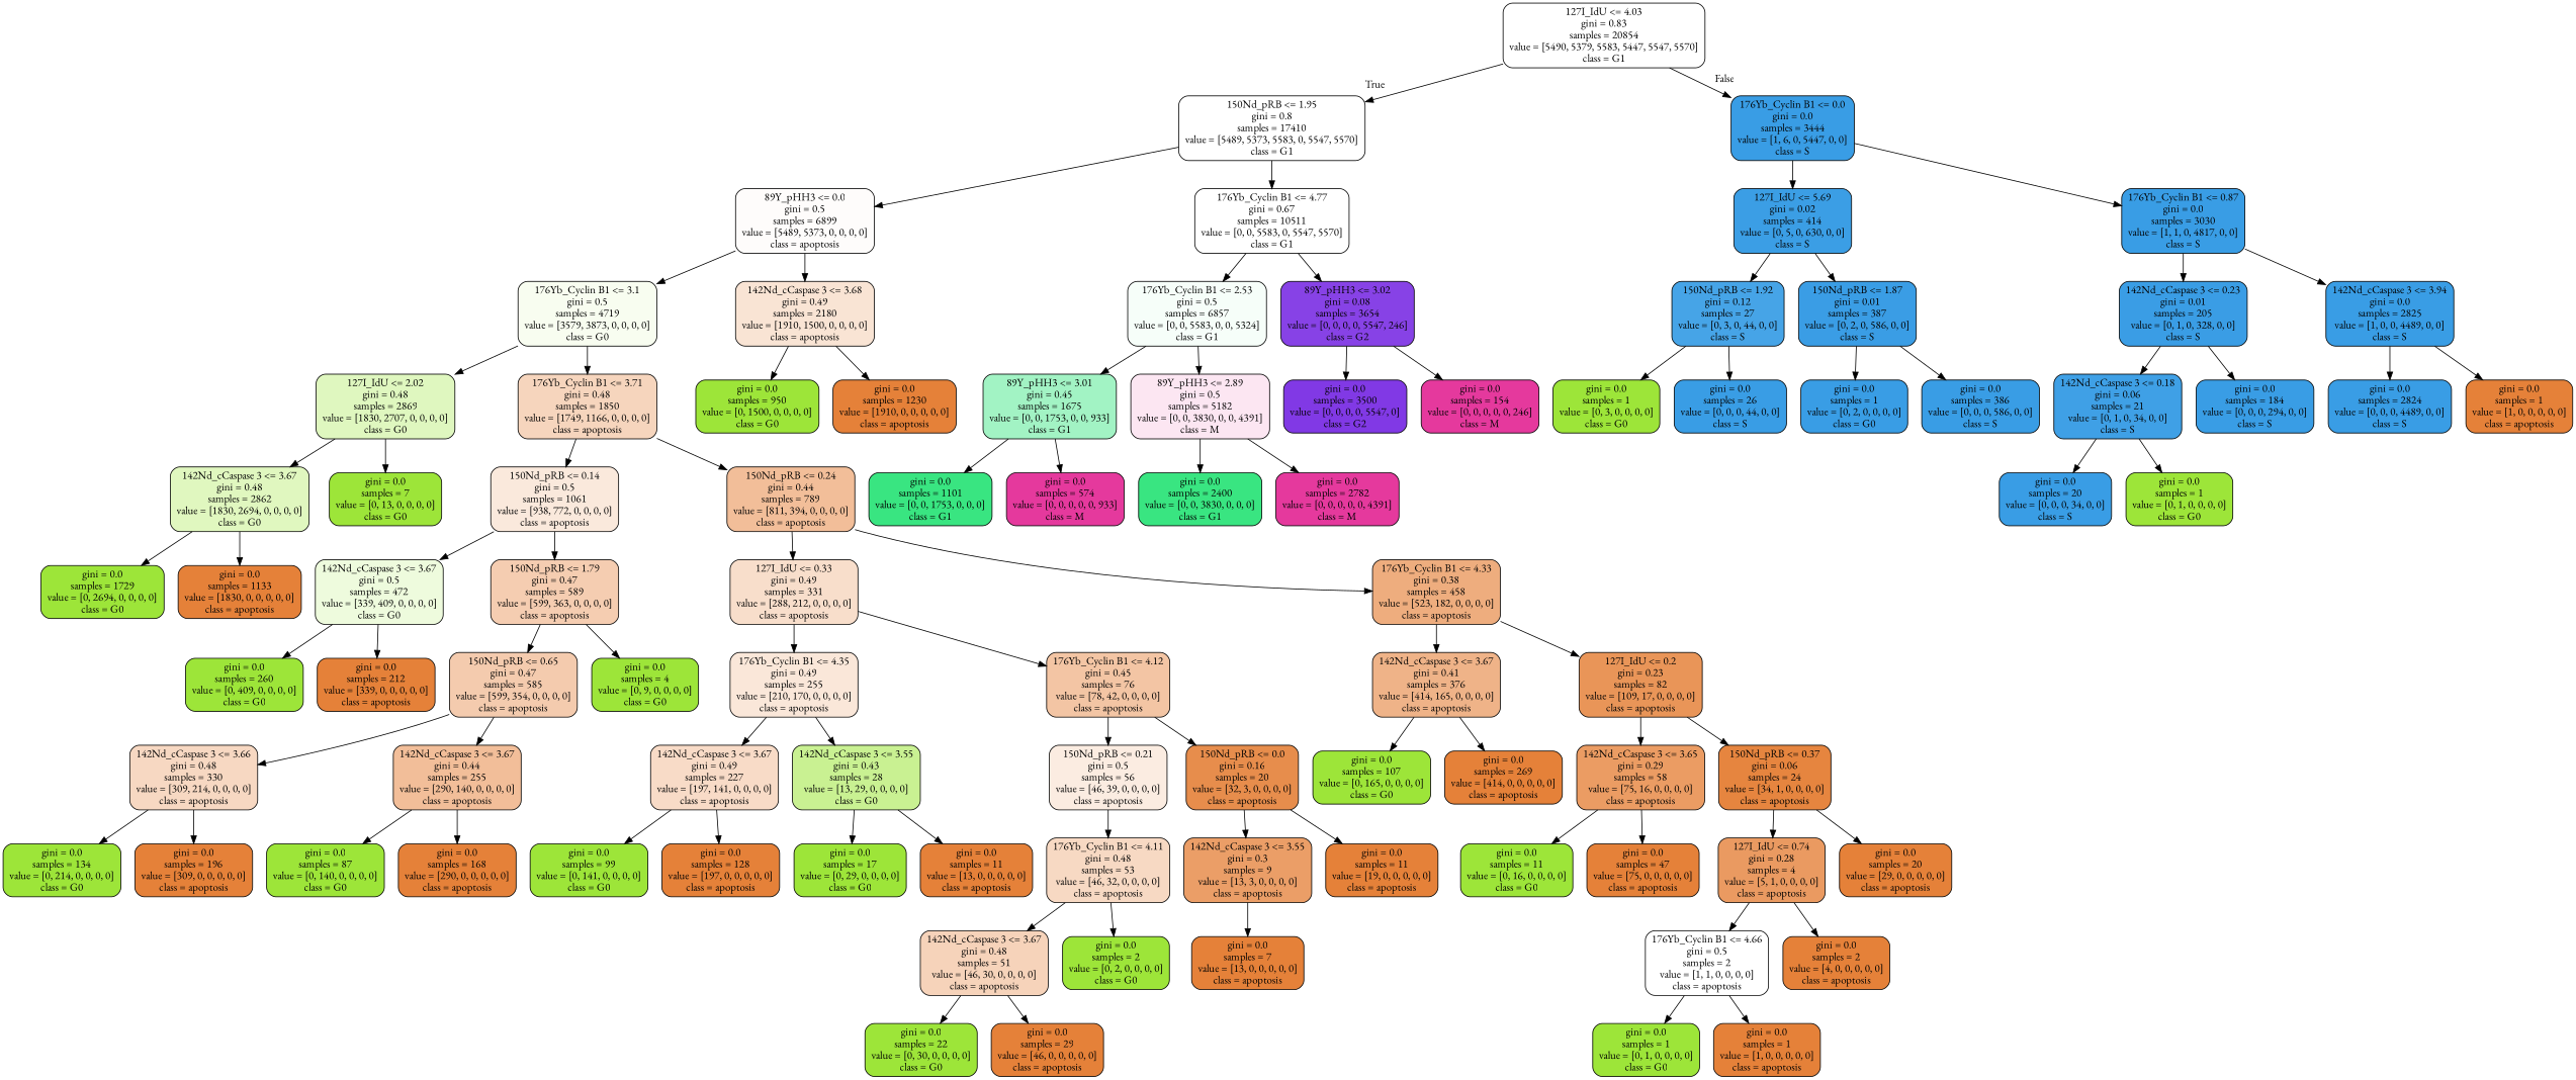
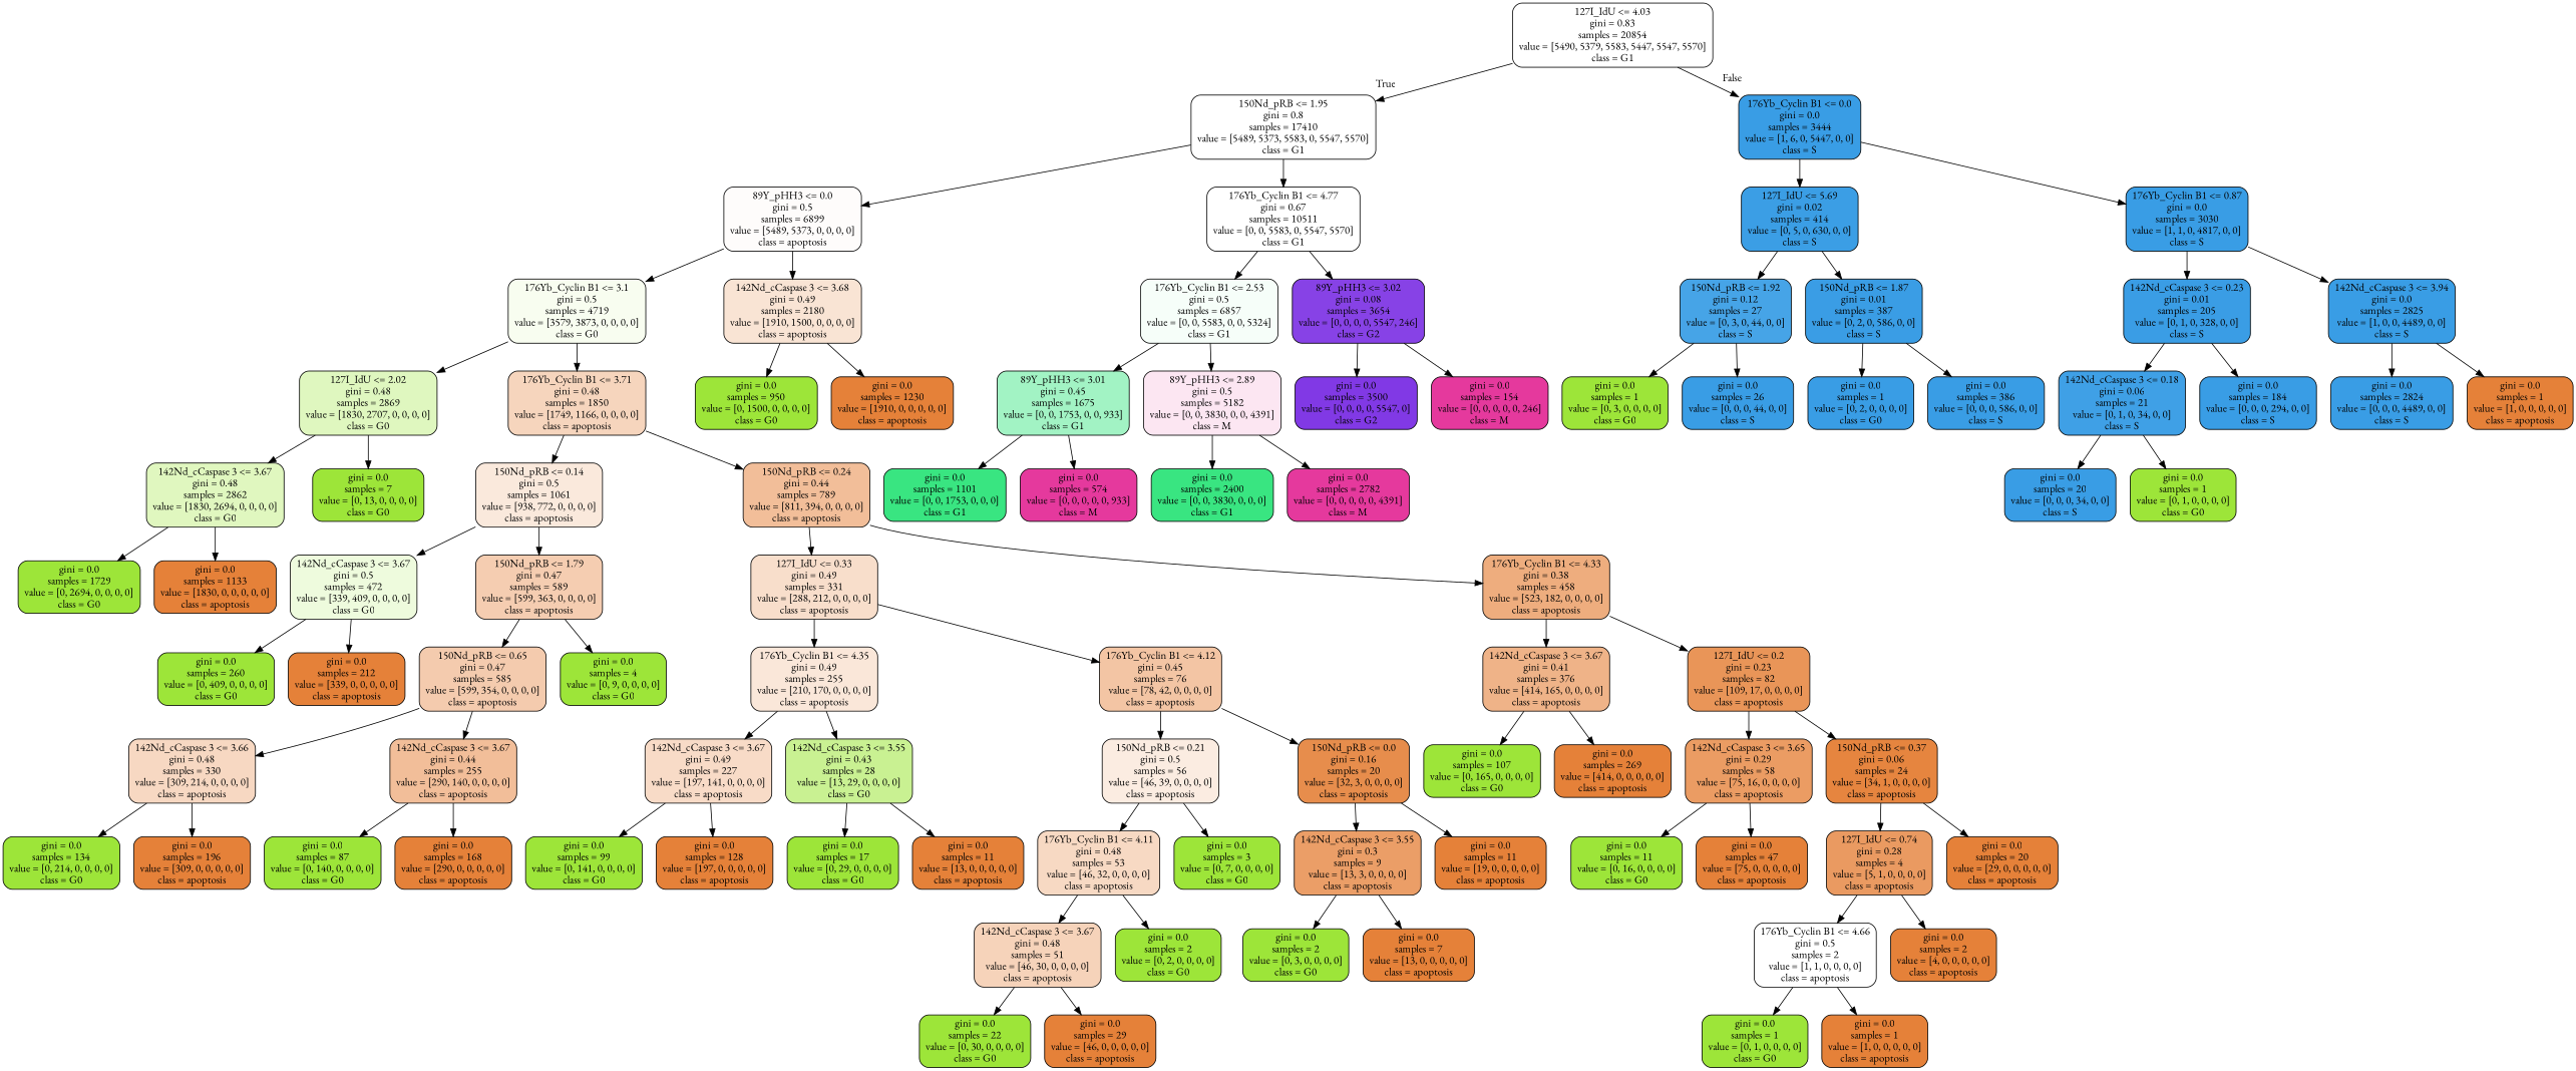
  digraph {
    fontname="EB Garamond"
    node [color=black fillcolor="#9de539" fontname="EB Garamond" shape=box style="filled, rounded"]
    edge [fontname="EB Garamond"]
    n1 [fillcolor="#ffffff" label="127I_IdU <= 4.03\ngini = 0.83\nsamples = 20854\nvalue = [5490, 5379, 5583, 5447, 5547, 5570]\nclass = G1"]
    n2 [fillcolor="#ffffff" label="150Nd_pRB <= 1.95\ngini = 0.8\nsamples = 17410\nvalue = [5489, 5373, 5583, 0, 5547, 5570]\nclass = G1"]
    n3 [fillcolor="#399de5" label="176Yb_Cyclin B1 <= 0.0\ngini = 0.0\nsamples = 3444\nvalue = [1, 6, 0, 5447, 0, 0]\nclass = S"]
    n4 [fillcolor="#fefcfb" label="89Y_pHH3 <= 0.0\ngini = 0.5\nsamples = 6899\nvalue = [5489, 5373, 0, 0, 0, 0]\nclass = apoptosis"]
    n5 [fillcolor="#ffffff" label="176Yb_Cyclin B1 <= 4.77\ngini = 0.67\nsamples = 10511\nvalue = [0, 0, 5583, 0, 5547, 5570]\nclass = G1"]
    n6 [fillcolor="#3b9ee5" label="127I_IdU <= 5.69\ngini = 0.02\nsamples = 414\nvalue = [0, 5, 0, 630, 0, 0]\nclass = S"]
    n7 [fillcolor="#399de5" label="176Yb_Cyclin B1 <= 0.87\ngini = 0.0\nsamples = 3030\nvalue = [1, 1, 0, 4817, 0, 0]\nclass = S"]
    n8 [fillcolor="#f8fdf0" label="176Yb_Cyclin B1 <= 3.1\ngini = 0.5\nsamples = 4719\nvalue = [3579, 3873, 0, 0, 0, 0]\nclass = G0"]
    n9 [fillcolor="#f9e4d4" label="142Nd_cCaspase 3 <= 3.68\ngini = 0.49\nsamples = 2180\nvalue = [1910, 1500, 0, 0, 0, 0]\nclass = apoptosis"]
    n10 [fillcolor="#f6fef9" label="176Yb_Cyclin B1 <= 2.53\ngini = 0.5\nsamples = 6857\nvalue = [0, 0, 5583, 0, 0, 5324]\nclass = G1"]
    n11 [fillcolor="#8742e6" label="89Y_pHH3 <= 3.02\ngini = 0.08\nsamples = 3654\nvalue = [0, 0, 0, 0, 5547, 246]\nclass = G2"]
    n12 [fillcolor="#dff7bf" label="127I_IdU <= 2.02\ngini = 0.48\nsamples = 2869\nvalue = [1830, 2707, 0, 0, 0, 0]\nclass = G0"]
    n13 [fillcolor="#f6d5bd" label="176Yb_Cyclin B1 <= 3.71\ngini = 0.48\nsamples = 1850\nvalue = [1749, 1166, 0, 0, 0, 0]\nclass = apoptosis"]
    n14 [label="gini = 0.0\nsamples = 950\nvalue = [0, 1500, 0, 0, 0, 0]\nclass = G0"]
    n15 [fillcolor="#e58139" label="gini = 0.0\nsamples = 1230\nvalue = [1910, 0, 0, 0, 0, 0]\nclass = apoptosis"]
    n16 [fillcolor="#e0f7bf" label="142Nd_cCaspase 3 <= 3.67\ngini = 0.48\nsamples = 2862\nvalue = [1830, 2694, 0, 0, 0, 0]\nclass = G0"]
    n17 [label="gini = 0.0\nsamples = 7\nvalue = [0, 13, 0, 0, 0, 0]\nclass = G0"]
    n18 [fillcolor="#fae9dc" label="150Nd_pRB <= 0.14\ngini = 0.5\nsamples = 1061\nvalue = [938, 772, 0, 0, 0, 0]\nclass = apoptosis"]
    n19 [fillcolor="#f2be99" label="150Nd_pRB <= 0.24\ngini = 0.44\nsamples = 789\nvalue = [811, 394, 0, 0, 0, 0]\nclass = apoptosis"]
    n20 [label="gini = 0.0\nsamples = 1729\nvalue = [0, 2694, 0, 0, 0, 0]\nclass = G0"]
    n21 [fillcolor="#e58139" label="gini = 0.0\nsamples = 1133\nvalue = [1830, 0, 0, 0, 0, 0]\nclass = apoptosis"]
    n22 [fillcolor="#eefbdd" label="142Nd_cCaspase 3 <= 3.67\ngini = 0.5\nsamples = 472\nvalue = [339, 409, 0, 0, 0, 0]\nclass = G0"]
    n23 [fillcolor="#f5cdb1" label="150Nd_pRB <= 1.79\ngini = 0.47\nsamples = 589\nvalue = [599, 363, 0, 0, 0, 0]\nclass = apoptosis"]
    n24 [fillcolor="#f8decb" label="127I_IdU <= 0.33\ngini = 0.49\nsamples = 331\nvalue = [288, 212, 0, 0, 0, 0]\nclass = apoptosis"]
    n25 [fillcolor="#eead7e" label="176Yb_Cyclin B1 <= 4.33\ngini = 0.38\nsamples = 458\nvalue = [523, 182, 0, 0, 0, 0]\nclass = apoptosis"]
    n26 [label="gini = 0.0\nsamples = 260\nvalue = [0, 409, 0, 0, 0, 0]\nclass = G0"]
    n27 [fillcolor="#e58139" label="gini = 0.0\nsamples = 212\nvalue = [339, 0, 0, 0, 0, 0]\nclass = apoptosis"]
    n28 [fillcolor="#f4cbae" label="150Nd_pRB <= 0.65\ngini = 0.47\nsamples = 585\nvalue = [599, 354, 0, 0, 0, 0]\nclass = apoptosis"]
    n29 [label="gini = 0.0\nsamples = 4\nvalue = [0, 9, 0, 0, 0, 0]\nclass = G0"]
    n30 [fillcolor="#f7d8c2" label="142Nd_cCaspase 3 <= 3.66\ngini = 0.48\nsamples = 330\nvalue = [309, 214, 0, 0, 0, 0]\nclass = apoptosis"]
    n31 [fillcolor="#f2be99" label="142Nd_cCaspase 3 <= 3.67\ngini = 0.44\nsamples = 255\nvalue = [290, 140, 0, 0, 0, 0]\nclass = apoptosis"]
    n32 [label="gini = 0.0\nsamples = 134\nvalue = [0, 214, 0, 0, 0, 0]\nclass = G0"]
    n33 [fillcolor="#e58139" label="gini = 0.0\nsamples = 196\nvalue = [309, 0, 0, 0, 0, 0]\nclass = apoptosis"]
    n34 [label="gini = 0.0\nsamples = 87\nvalue = [0, 140, 0, 0, 0, 0]\nclass = G0"]
    n35 [fillcolor="#e58139" label="gini = 0.0\nsamples = 168\nvalue = [290, 0, 0, 0, 0, 0]\nclass = apoptosis"]
    n36 [fillcolor="#fae7d9" label="176Yb_Cyclin B1 <= 4.35\ngini = 0.49\nsamples = 255\nvalue = [210, 170, 0, 0, 0, 0]\nclass = apoptosis"]
    n37 [fillcolor="#f3c5a4" label="176Yb_Cyclin B1 <= 4.12\ngini = 0.45\nsamples = 76\nvalue = [78, 42, 0, 0, 0, 0]\nclass = apoptosis"]
    n38 [fillcolor="#efb388" label="142Nd_cCaspase 3 <= 3.67\ngini = 0.41\nsamples = 376\nvalue = [414, 165, 0, 0, 0, 0]\nclass = apoptosis"]
    n39 [fillcolor="#e99558" label="127I_IdU <= 0.2\ngini = 0.23\nsamples = 82\nvalue = [109, 17, 0, 0, 0, 0]\nclass = apoptosis"]
    n40 [fillcolor="#f8dbc7" label="142Nd_cCaspase 3 <= 3.67\ngini = 0.49\nsamples = 227\nvalue = [197, 141, 0, 0, 0, 0]\nclass = apoptosis"]
    n41 [fillcolor="#c9f192" label="142Nd_cCaspase 3 <= 3.55\ngini = 0.43\nsamples = 28\nvalue = [13, 29, 0, 0, 0, 0]\nclass = G0"]
    n42 [fillcolor="#fbece1" label="150Nd_pRB <= 0.21\ngini = 0.5\nsamples = 56\nvalue = [46, 39, 0, 0, 0, 0]\nclass = apoptosis"]
    n43 [fillcolor="#e78d4c" label="150Nd_pRB <= 0.0\ngini = 0.16\nsamples = 20\nvalue = [32, 3, 0, 0, 0, 0]\nclass = apoptosis"]
    n44 [label="gini = 0.0\nsamples = 99\nvalue = [0, 141, 0, 0, 0, 0]\nclass = G0"]
    n45 [fillcolor="#e58139" label="gini = 0.0\nsamples = 128\nvalue = [197, 0, 0, 0, 0, 0]\nclass = apoptosis"]
    n46 [label="gini = 0.0\nsamples = 17\nvalue = [0, 29, 0, 0, 0, 0]\nclass = G0"]
    n47 [fillcolor="#e58139" label="gini = 0.0\nsamples = 11\nvalue = [13, 0, 0, 0, 0, 0]\nclass = apoptosis"]
    n48 [fillcolor="#f7d9c3" label="176Yb_Cyclin B1 <= 4.11\ngini = 0.48\nsamples = 53\nvalue = [46, 32, 0, 0, 0, 0]\nclass = apoptosis"]
+   n49 [label="gini = 0.0\nsamples = 3\nvalue = [0, 7, 0, 0, 0, 0]\nclass = G0"]
    n50 [fillcolor="#eb9e67" label="142Nd_cCaspase 3 <= 3.55\ngini = 0.3\nsamples = 9\nvalue = [13, 3, 0, 0, 0, 0]\nclass = apoptosis"]
    n51 [fillcolor="#e58139" label="gini = 0.0\nsamples = 11\nvalue = [19, 0, 0, 0, 0, 0]\nclass = apoptosis"]
    n52 [fillcolor="#f6d3ba" label="142Nd_cCaspase 3 <= 3.67\ngini = 0.48\nsamples = 51\nvalue = [46, 30, 0, 0, 0, 0]\nclass = apoptosis"]
    n53 [label="gini = 0.0\nsamples = 2\nvalue = [0, 2, 0, 0, 0, 0]\nclass = G0"]
    n54 [label="gini = 0.0\nsamples = 22\nvalue = [0, 30, 0, 0, 0, 0]\nclass = G0"]
    n55 [fillcolor="#e58139" label="gini = 0.0\nsamples = 29\nvalue = [46, 0, 0, 0, 0, 0]\nclass = apoptosis"]
+   n56 [label="gini = 0.0\nsamples = 2\nvalue = [0, 3, 0, 0, 0, 0]\nclass = G0"]
    n57 [fillcolor="#e58139" label="gini = 0.0\nsamples = 7\nvalue = [13, 0, 0, 0, 0, 0]\nclass = apoptosis"]
    n58 [label="gini = 0.0\nsamples = 107\nvalue = [0, 165, 0, 0, 0, 0]\nclass = G0"]
    n59 [fillcolor="#e58139" label="gini = 0.0\nsamples = 269\nvalue = [414, 0, 0, 0, 0, 0]\nclass = apoptosis"]
    n60 [fillcolor="#eb9c63" label="142Nd_cCaspase 3 <= 3.65\ngini = 0.29\nsamples = 58\nvalue = [75, 16, 0, 0, 0, 0]\nclass = apoptosis"]
    n61 [fillcolor="#e6853f" label="150Nd_pRB <= 0.37\ngini = 0.06\nsamples = 24\nvalue = [34, 1, 0, 0, 0, 0]\nclass = apoptosis"]
    n62 [label="gini = 0.0\nsamples = 11\nvalue = [0, 16, 0, 0, 0, 0]\nclass = G0"]
    n63 [fillcolor="#e58139" label="gini = 0.0\nsamples = 47\nvalue = [75, 0, 0, 0, 0, 0]\nclass = apoptosis"]
    n64 [fillcolor="#ea9a61" label="127I_IdU <= 0.74\ngini = 0.28\nsamples = 4\nvalue = [5, 1, 0, 0, 0, 0]\nclass = apoptosis"]
    n65 [fillcolor="#e58139" label="gini = 0.0\nsamples = 20\nvalue = [29, 0, 0, 0, 0, 0]\nclass = apoptosis"]
    n66 [fillcolor="#ffffff" label="176Yb_Cyclin B1 <= 4.66\ngini = 0.5\nsamples = 2\nvalue = [1, 1, 0, 0, 0, 0]\nclass = apoptosis"]
    n67 [fillcolor="#e58139" label="gini = 0.0\nsamples = 2\nvalue = [4, 0, 0, 0, 0, 0]\nclass = apoptosis"]
    n68 [label="gini = 0.0\nsamples = 1\nvalue = [0, 1, 0, 0, 0, 0]\nclass = G0"]
    n69 [fillcolor="#e58139" label="gini = 0.0\nsamples = 1\nvalue = [1, 0, 0, 0, 0, 0]\nclass = apoptosis"]
    n70 [fillcolor="#a2f3c4" label="89Y_pHH3 <= 3.01\ngini = 0.45\nsamples = 1675\nvalue = [0, 0, 1753, 0, 0, 933]\nclass = G1"]
    n71 [fillcolor="#fce6f2" label="89Y_pHH3 <= 2.89\ngini = 0.5\nsamples = 5182\nvalue = [0, 0, 3830, 0, 0, 4391]\nclass = M"]
    n72 [fillcolor="#8139e5" label="gini = 0.0\nsamples = 3500\nvalue = [0, 0, 0, 0, 5547, 0]\nclass = G2"]
    n73 [fillcolor="#e5399d" label="gini = 0.0\nsamples = 154\nvalue = [0, 0, 0, 0, 0, 246]\nclass = M"]
    n74 [fillcolor="#39e581" label="gini = 0.0\nsamples = 1101\nvalue = [0, 0, 1753, 0, 0, 0]\nclass = G1"]
    n75 [fillcolor="#e5399d" label="gini = 0.0\nsamples = 574\nvalue = [0, 0, 0, 0, 0, 933]\nclass = M"]
    n76 [fillcolor="#39e581" label="gini = 0.0\nsamples = 2400\nvalue = [0, 0, 3830, 0, 0, 0]\nclass = G1"]
    n77 [fillcolor="#e5399d" label="gini = 0.0\nsamples = 2782\nvalue = [0, 0, 0, 0, 0, 4391]\nclass = M"]
    n78 [fillcolor="#46a4e7" label="150Nd_pRB <= 1.92\ngini = 0.12\nsamples = 27\nvalue = [0, 3, 0, 44, 0, 0]\nclass = S"]
    n79 [fillcolor="#3a9de5" label="150Nd_pRB <= 1.87\ngini = 0.01\nsamples = 387\nvalue = [0, 2, 0, 586, 0, 0]\nclass = S"]
    n80 [fillcolor="#3a9de5" label="142Nd_cCaspase 3 <= 0.23\ngini = 0.01\nsamples = 205\nvalue = [0, 1, 0, 328, 0, 0]\nclass = S"]
    n81 [fillcolor="#399de5" label="142Nd_cCaspase 3 <= 3.94\ngini = 0.0\nsamples = 2825\nvalue = [1, 0, 0, 4489, 0, 0]\nclass = S"]
    n82 [label="gini = 0.0\nsamples = 1\nvalue = [0, 3, 0, 0, 0, 0]\nclass = G0"]
    n83 [fillcolor="#399de5" label="gini = 0.0\nsamples = 26\nvalue = [0, 0, 0, 44, 0, 0]\nclass = S"]
    n84 [fillcolor="#399de5" label="gini = 0.0\nsamples = 1\nvalue = [0, 2, 0, 0, 0, 0]\nclass = G0"]
    n85 [fillcolor="#399de5" label="gini = 0.0\nsamples = 386\nvalue = [0, 0, 0, 586, 0, 0]\nclass = S"]
    n86 [fillcolor="#3fa0e6" label="142Nd_cCaspase 3 <= 0.18\ngini = 0.06\nsamples = 21\nvalue = [0, 1, 0, 34, 0, 0]\nclass = S"]
    n87 [fillcolor="#399de5" label="gini = 0.0\nsamples = 184\nvalue = [0, 0, 0, 294, 0, 0]\nclass = S"]
    n88 [fillcolor="#399de5" label="gini = 0.0\nsamples = 2824\nvalue = [0, 0, 0, 4489, 0, 0]\nclass = S"]
    n89 [fillcolor="#e58139" label="gini = 0.0\nsamples = 1\nvalue = [1, 0, 0, 0, 0, 0]\nclass = apoptosis"]
    n90 [fillcolor="#399de5" label="gini = 0.0\nsamples = 20\nvalue = [0, 0, 0, 34, 0, 0]\nclass = S"]
    n91 [label="gini = 0.0\nsamples = 1\nvalue = [0, 1, 0, 0, 0, 0]\nclass = G0"]
    n1 -> n2 [headlabel=True labelangle=45 labeldistance=2.5]
    n1 -> n3 [headlabel=False labelangle=-45 labeldistance=2.5]
    n2 -> n4
    n2 -> n5
    n3 -> n6
    n3 -> n7
    n4 -> n8
    n4 -> n9
    n5 -> n10
    n5 -> n11
    n6 -> n78
    n6 -> n79
    n7 -> n80
    n7 -> n81
    n8 -> n12
    n8 -> n13
    n9 -> n14
    n9 -> n15
    n10 -> n70
    n10 -> n71
    n11 -> n72
    n11 -> n73
    n12 -> n16
    n12 -> n17
    n13 -> n18
    n13 -> n19
    n16 -> n20
    n16 -> n21
    n18 -> n22
    n18 -> n23
    n19 -> n24
    n19 -> n25
    n22 -> n26
    n22 -> n27
    n23 -> n28
    n23 -> n29
    n24 -> n36
    n24 -> n37
    n25 -> n38
    n25 -> n39
    n28 -> n30
    n28 -> n31
    n30 -> n32
    n30 -> n33
    n31 -> n34
    n31 -> n35
    n36 -> n40
    n36 -> n41
    n37 -> n42
    n37 -> n43
    n38 -> n58
    n38 -> n59
    n39 -> n60
    n39 -> n61
    n40 -> n44
    n40 -> n45
    n41 -> n46
    n41 -> n47
    n42 -> n48
+   n42 -> n49
    n43 -> n50
    n43 -> n51
    n48 -> n52
    n48 -> n53
+   n50 -> n56
    n50 -> n57
    n52 -> n54
    n52 -> n55
    n60 -> n62
    n60 -> n63
    n61 -> n64
    n61 -> n65
    n64 -> n66
    n64 -> n67
    n66 -> n68
    n66 -> n69
    n70 -> n74
    n70 -> n75
    n71 -> n76
    n71 -> n77
    n78 -> n82
    n78 -> n83
    n79 -> n84
    n79 -> n85
    n80 -> n86
    n80 -> n87
    n81 -> n88
    n81 -> n89
    n86 -> n90
    n86 -> n91
  }
